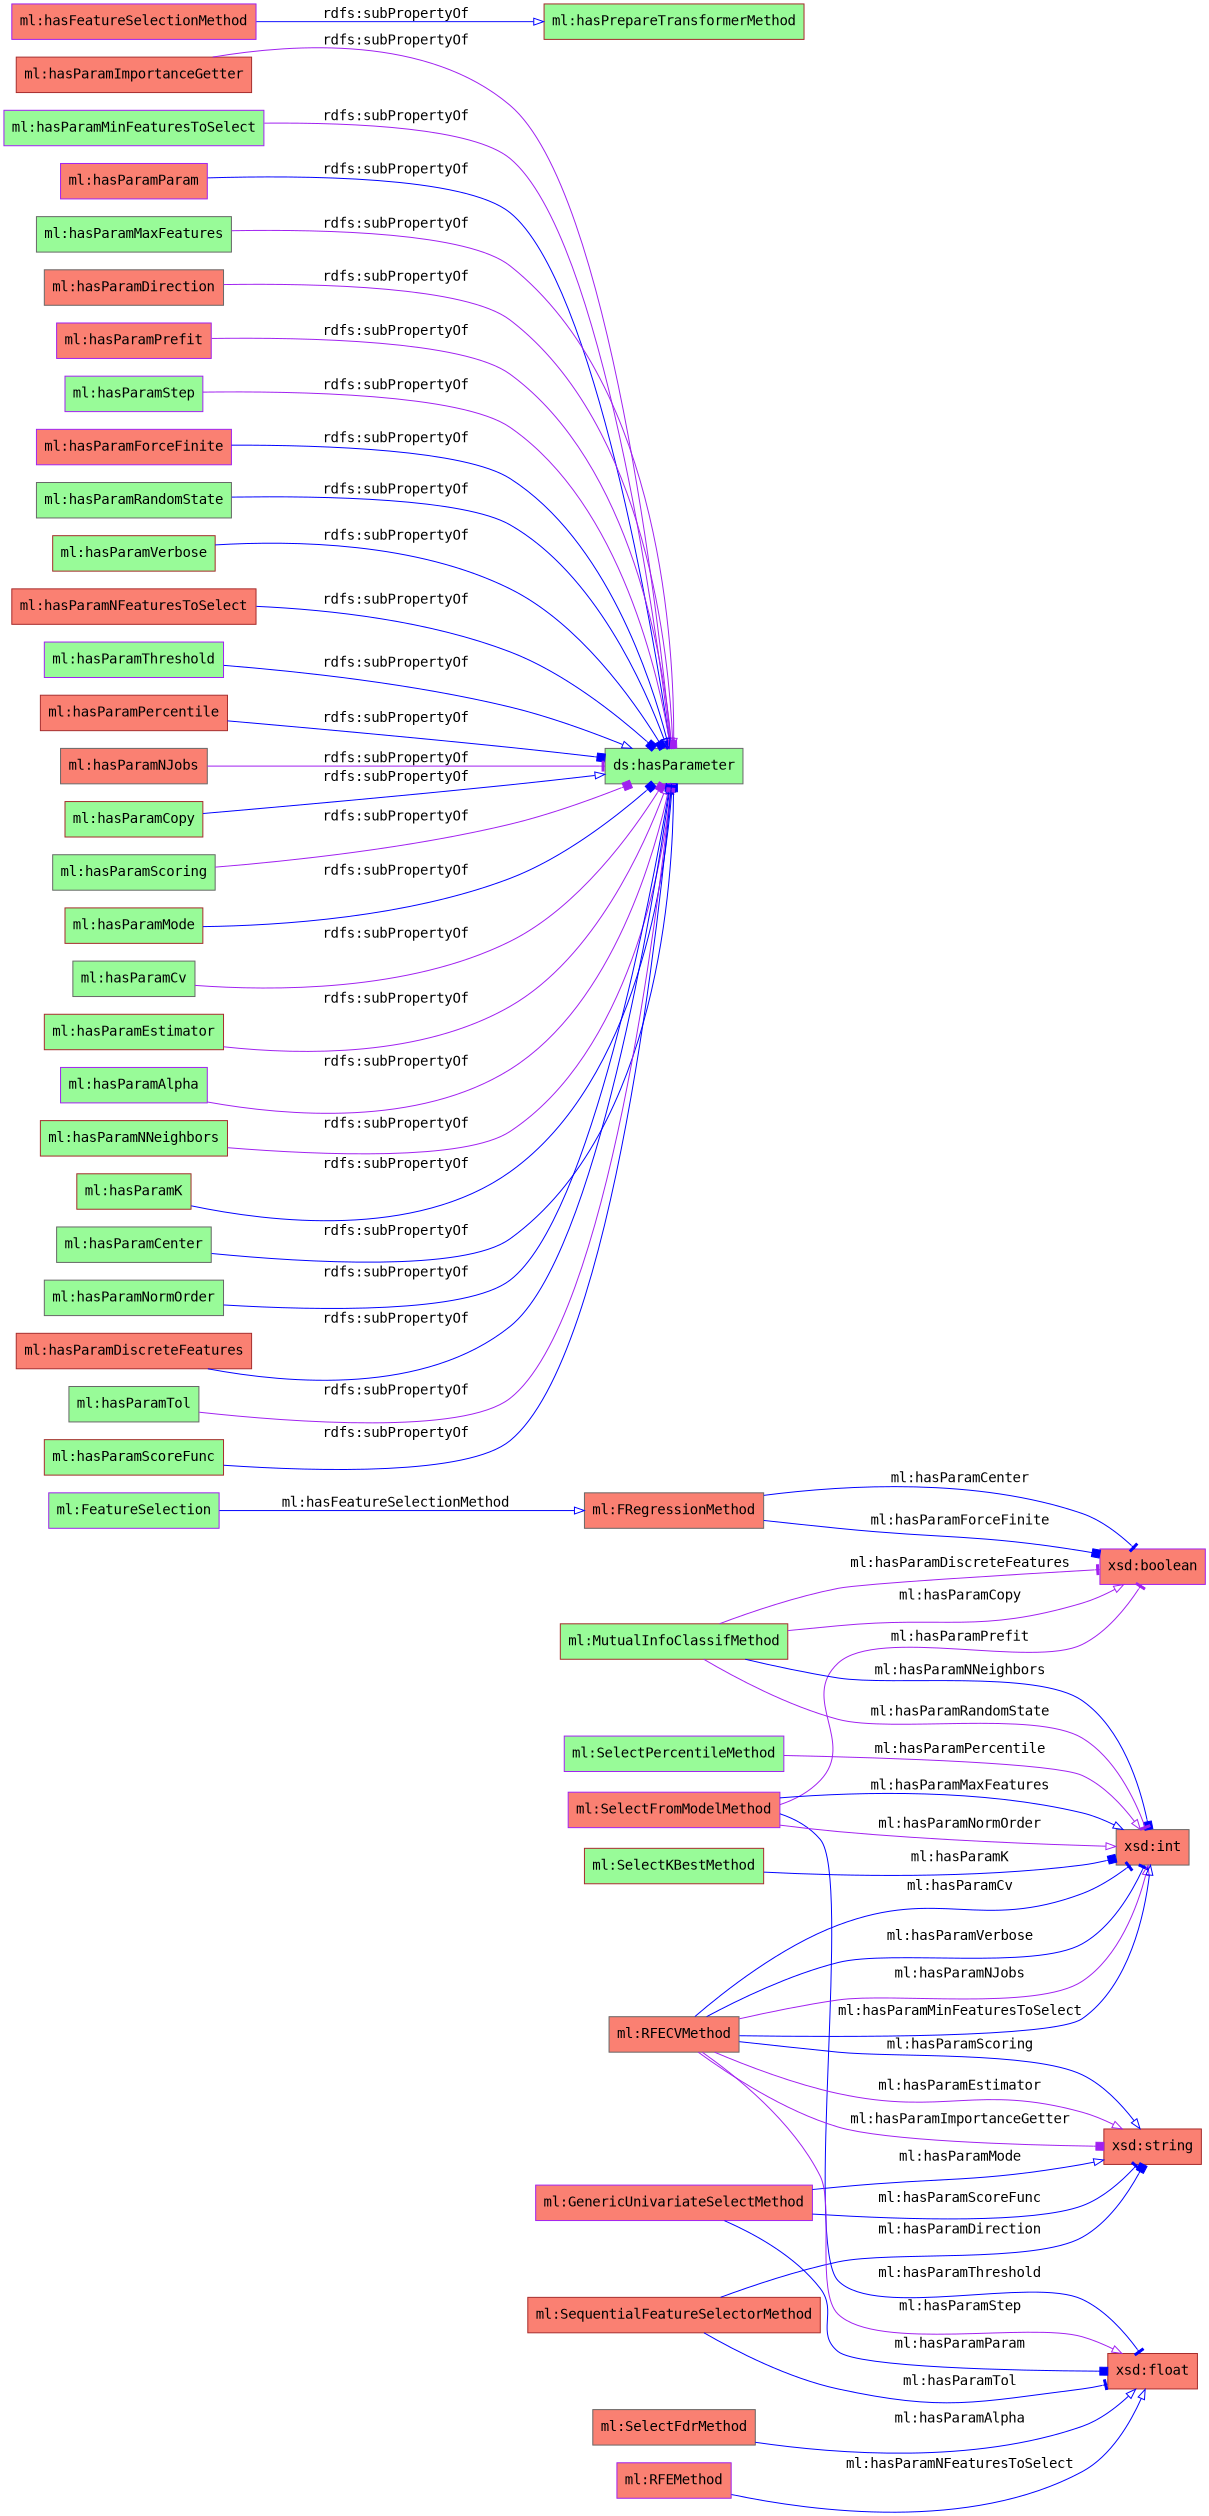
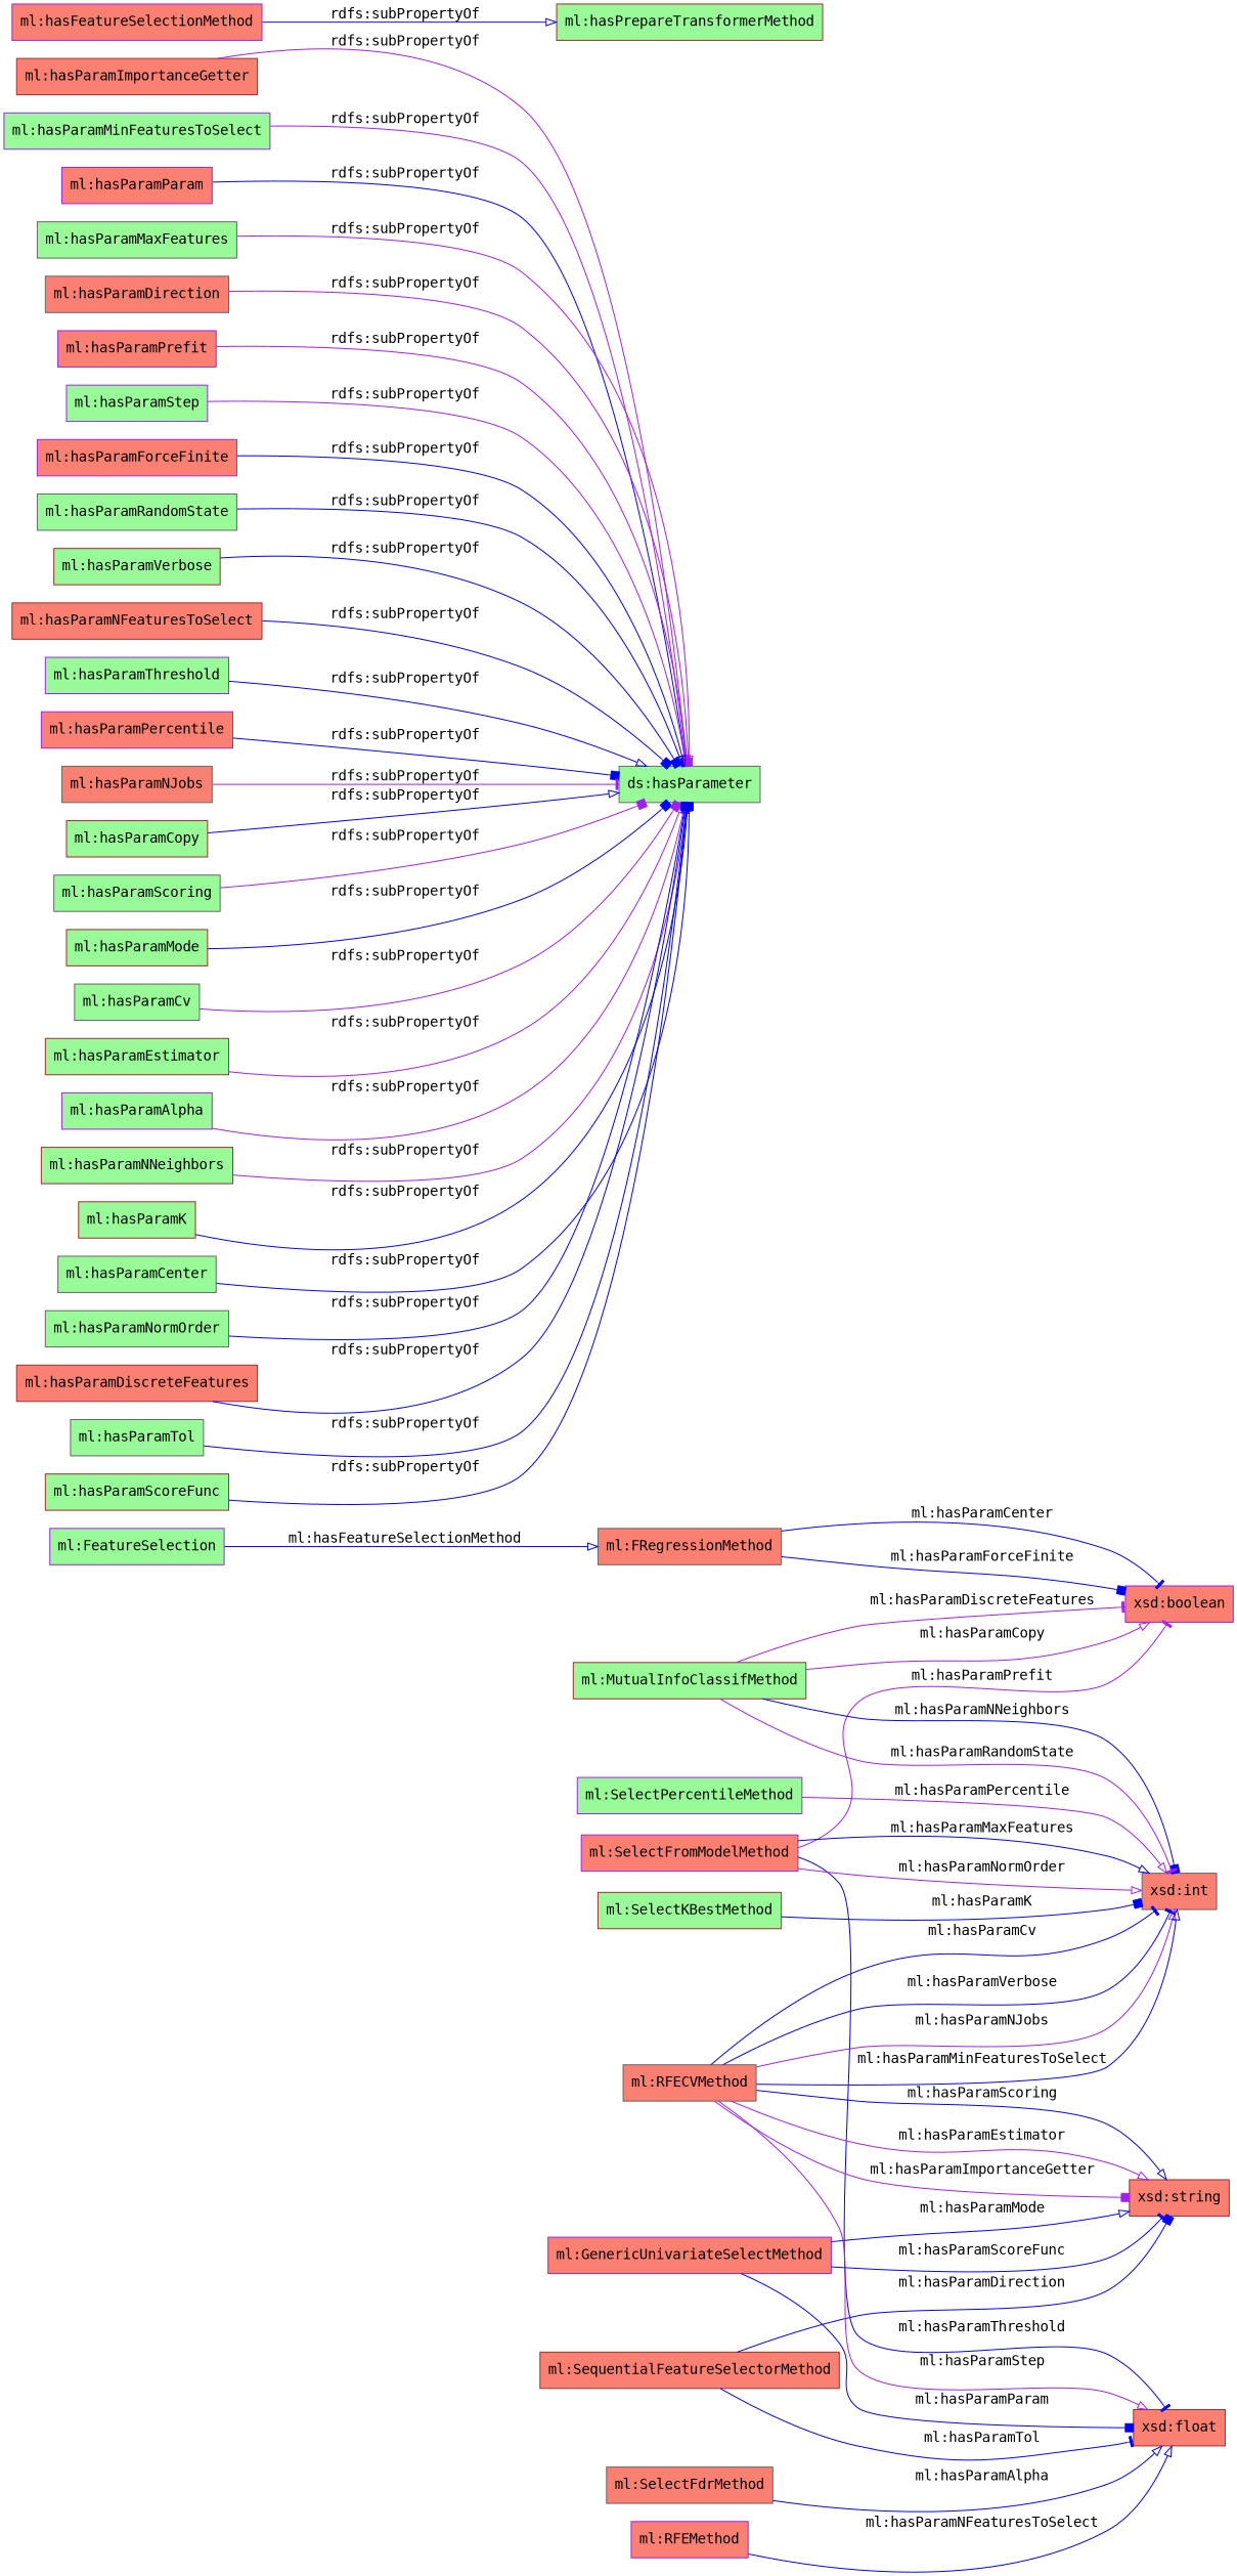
  digraph {
    fontname="DejaVu Sans Mono"
    rankdir=LR
    node [color=brown fillcolor=palegreen fontname="DejaVu Sans Mono" shape=rectangle style=filled]
    edge [arrowhead=onormal color=blue fontname="DejaVu Sans Mono"]
    "ml:RFEMethod" [color=purple fillcolor=salmon]
    "xsd:float" [fillcolor=salmon]
    "ml:SelectFromModelMethod" [color=purple fillcolor=salmon]
    "xsd:boolean" [color=purple fillcolor=salmon]
    "xsd:int" [color=gray40 fillcolor=salmon]
    "ml:SelectPercentileMethod" [color=purple]
    "ml:GenericUnivariateSelectMethod" [color=purple fillcolor=salmon]
    "xsd:string" [fillcolor=salmon]
    "ml:SelectFdrMethod" [color=gray40 fillcolor=salmon]
    "ml:SelectKBestMethod"
    "ml:SequentialFeatureSelectorMethod" [fillcolor=salmon]
    "ml:RFECVMethod" [color=gray40 fillcolor=salmon]
    "ml:MutualInfoClassifMethod"
    "ml:FRegressionMethod" [color=gray40 fillcolor=salmon]
    "ml:hasParamImportanceGetter" [fillcolor=salmon]
    "ds:hasParameter" [color=gray40]
    "ml:hasParamMinFeaturesToSelect" [color=purple]
    "ml:hasParamParam" [color=purple fillcolor=salmon]
    "ml:hasParamMaxFeatures" [color=gray40]
    "ml:hasParamDirection" [color=gray40 fillcolor=salmon]
    "ml:hasParamPrefit" [color=purple fillcolor=salmon]
    "ml:hasParamStep" [color=purple]
    "ml:hasParamForceFinite" [color=purple fillcolor=salmon]
    "ml:hasParamRandomState" [color=gray40]
    "ml:hasParamVerbose"
    "ml:hasFeatureSelectionMethod" [color=purple fillcolor=salmon]
    "ml:hasPrepareTransformerMethod"
    "ml:hasParamNFeaturesToSelect" [fillcolor=salmon]
    "ml:hasParamThreshold" [color=purple]
-   "ml:hasParamPercentile" [fillcolor=salmon]
+   "ml:hasParamPercentile" [color=purple fillcolor=salmon]
    "ml:hasParamNJobs" [color=gray40 fillcolor=salmon]
    "ml:hasParamCopy"
    "ml:hasParamScoring" [color=gray40]
    "ml:hasParamMode"
    "ml:hasParamCv" [color=gray40]
    "ml:hasParamEstimator"
    "ml:hasParamAlpha" [color=purple]
    "ml:hasParamNNeighbors"
    "ml:hasParamK"
    "ml:hasParamCenter" [color=gray40]
    "ml:hasParamNormOrder" [color=gray40]
    "ml:hasParamDiscreteFeatures" [fillcolor=salmon]
    "ml:hasParamTol" [color=gray40]
    "ml:hasParamScoreFunc"
    "ml:FeatureSelection" [color=purple]
    "ml:RFEMethod" -> "xsd:float" [label="ml:hasParamNFeaturesToSelect"]
    "ml:SelectFromModelMethod" -> "xsd:float" [arrowhead=tee label="ml:hasParamThreshold"]
    "ml:SelectFromModelMethod" -> "xsd:boolean" [arrowhead=tee color=purple label="ml:hasParamPrefit"]
    "ml:SelectFromModelMethod" -> "xsd:int" [label="ml:hasParamMaxFeatures"]
    "ml:SelectFromModelMethod" -> "xsd:int" [color=purple label="ml:hasParamNormOrder"]
    "ml:SelectPercentileMethod" -> "xsd:int" [color=purple label="ml:hasParamPercentile"]
    "ml:GenericUnivariateSelectMethod" -> "xsd:float" [arrowhead=box label="ml:hasParamParam"]
    "ml:GenericUnivariateSelectMethod" -> "xsd:string" [label="ml:hasParamMode"]
    "ml:GenericUnivariateSelectMethod" -> "xsd:string" [arrowhead=tee label="ml:hasParamScoreFunc"]
    "ml:SelectFdrMethod" -> "xsd:float" [label="ml:hasParamAlpha"]
    "ml:SelectKBestMethod" -> "xsd:int" [arrowhead=box label="ml:hasParamK"]
    "ml:SequentialFeatureSelectorMethod" -> "xsd:float" [arrowhead=tee label="ml:hasParamTol"]
    "ml:SequentialFeatureSelectorMethod" -> "xsd:string" [arrowhead=box label="ml:hasParamDirection"]
    "ml:RFECVMethod" -> "xsd:float" [color=purple label="ml:hasParamStep"]
    "ml:RFECVMethod" -> "xsd:int" [arrowhead=tee label="ml:hasParamCv"]
    "ml:RFECVMethod" -> "xsd:int" [arrowhead=tee label="ml:hasParamVerbose"]
    "ml:RFECVMethod" -> "xsd:int" [color=purple label="ml:hasParamNJobs"]
    "ml:RFECVMethod" -> "xsd:int" [label="ml:hasParamMinFeaturesToSelect"]
    "ml:RFECVMethod" -> "xsd:string" [arrowhead=box color=purple label="ml:hasParamImportanceGetter"]
    "ml:RFECVMethod" -> "xsd:string" [label="ml:hasParamScoring"]
    "ml:RFECVMethod" -> "xsd:string" [color=purple label="ml:hasParamEstimator"]
    "ml:MutualInfoClassifMethod" -> "xsd:boolean" [color=purple label="ml:hasParamCopy"]
    "ml:MutualInfoClassifMethod" -> "xsd:boolean" [arrowhead=tee color=purple label="ml:hasParamDiscreteFeatures"]
    "ml:MutualInfoClassifMethod" -> "xsd:int" [arrowhead=box label="ml:hasParamNNeighbors"]
    "ml:MutualInfoClassifMethod" -> "xsd:int" [arrowhead=tee color=purple label="ml:hasParamRandomState"]
    "ml:FRegressionMethod" -> "xsd:boolean" [arrowhead=box label="ml:hasParamForceFinite"]
    "ml:FRegressionMethod" -> "xsd:boolean" [arrowhead=tee label="ml:hasParamCenter"]
    "ml:hasParamImportanceGetter" -> "ds:hasParameter" [arrowhead=box color=purple label="rdfs:subPropertyOf"]
    "ml:hasParamMinFeaturesToSelect" -> "ds:hasParameter" [color=purple label="rdfs:subPropertyOf"]
    "ml:hasParamParam" -> "ds:hasParameter" [arrowhead=box label="rdfs:subPropertyOf"]
    "ml:hasParamMaxFeatures" -> "ds:hasParameter" [color=purple label="rdfs:subPropertyOf"]
    "ml:hasParamDirection" -> "ds:hasParameter" [arrowhead=box color=purple label="rdfs:subPropertyOf"]
    "ml:hasParamPrefit" -> "ds:hasParameter" [color=purple label="rdfs:subPropertyOf"]
    "ml:hasParamStep" -> "ds:hasParameter" [arrowhead=tee color=purple label="rdfs:subPropertyOf"]
    "ml:hasParamForceFinite" -> "ds:hasParameter" [label="rdfs:subPropertyOf"]
    "ml:hasParamRandomState" -> "ds:hasParameter" [label="rdfs:subPropertyOf"]
    "ml:hasParamVerbose" -> "ds:hasParameter" [arrowhead=box label="rdfs:subPropertyOf"]
    "ml:hasFeatureSelectionMethod" -> "ml:hasPrepareTransformerMethod" [label="rdfs:subPropertyOf"]
    "ml:hasParamNFeaturesToSelect" -> "ds:hasParameter" [arrowhead=box label="rdfs:subPropertyOf"]
    "ml:hasParamThreshold" -> "ds:hasParameter" [label="rdfs:subPropertyOf"]
    "ml:hasParamPercentile" -> "ds:hasParameter" [arrowhead=box label="rdfs:subPropertyOf"]
    "ml:hasParamNJobs" -> "ds:hasParameter" [arrowhead=tee color=purple label="rdfs:subPropertyOf"]
    "ml:hasParamCopy" -> "ds:hasParameter" [label="rdfs:subPropertyOf"]
    "ml:hasParamScoring" -> "ds:hasParameter" [arrowhead=box color=purple label="rdfs:subPropertyOf"]
    "ml:hasParamMode" -> "ds:hasParameter" [arrowhead=box label="rdfs:subPropertyOf"]
    "ml:hasParamCv" -> "ds:hasParameter" [arrowhead=box color=purple label="rdfs:subPropertyOf"]
    "ml:hasParamEstimator" -> "ds:hasParameter" [color=purple label="rdfs:subPropertyOf"]
    "ml:hasParamAlpha" -> "ds:hasParameter" [arrowhead=tee color=purple label="rdfs:subPropertyOf"]
    "ml:hasParamNNeighbors" -> "ds:hasParameter" [color=purple label="rdfs:subPropertyOf"]
    "ml:hasParamK" -> "ds:hasParameter" [arrowhead=box label="rdfs:subPropertyOf"]
    "ml:hasParamCenter" -> "ds:hasParameter" [arrowhead=box label="rdfs:subPropertyOf"]
    "ml:hasParamNormOrder" -> "ds:hasParameter" [arrowhead=box label="rdfs:subPropertyOf"]
    "ml:hasParamDiscreteFeatures" -> "ds:hasParameter" [label="rdfs:subPropertyOf"]
-   "ml:hasParamTol" -> "ds:hasParameter" [arrowhead=box color=purple label="rdfs:subPropertyOf"]
+   "ml:hasParamTol" -> "ds:hasParameter" [arrowhead=box label="rdfs:subPropertyOf"]
    "ml:hasParamScoreFunc" -> "ds:hasParameter" [arrowhead=tee label="rdfs:subPropertyOf"]
    "ml:FeatureSelection" -> "ml:FRegressionMethod" [label="ml:hasFeatureSelectionMethod"]
  }
